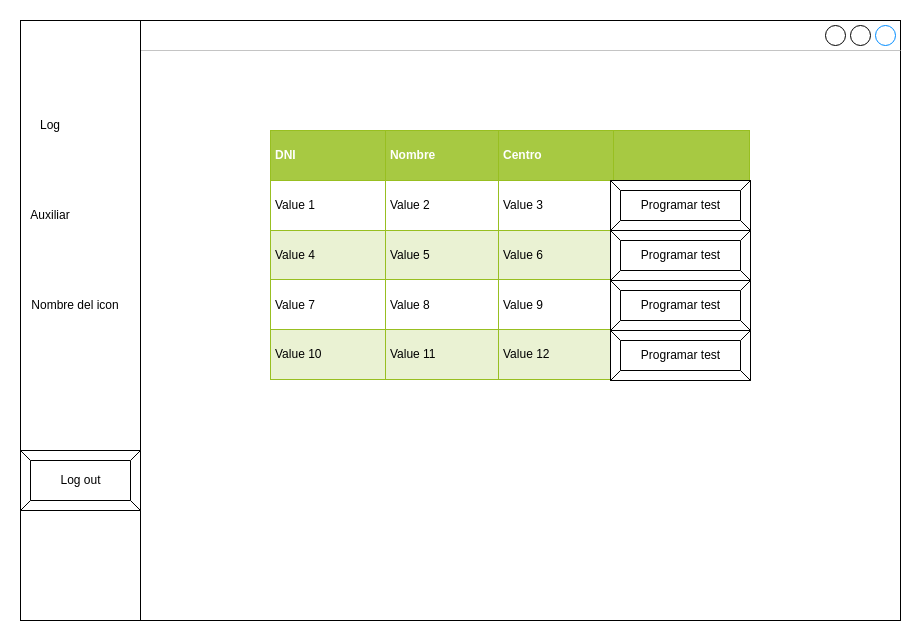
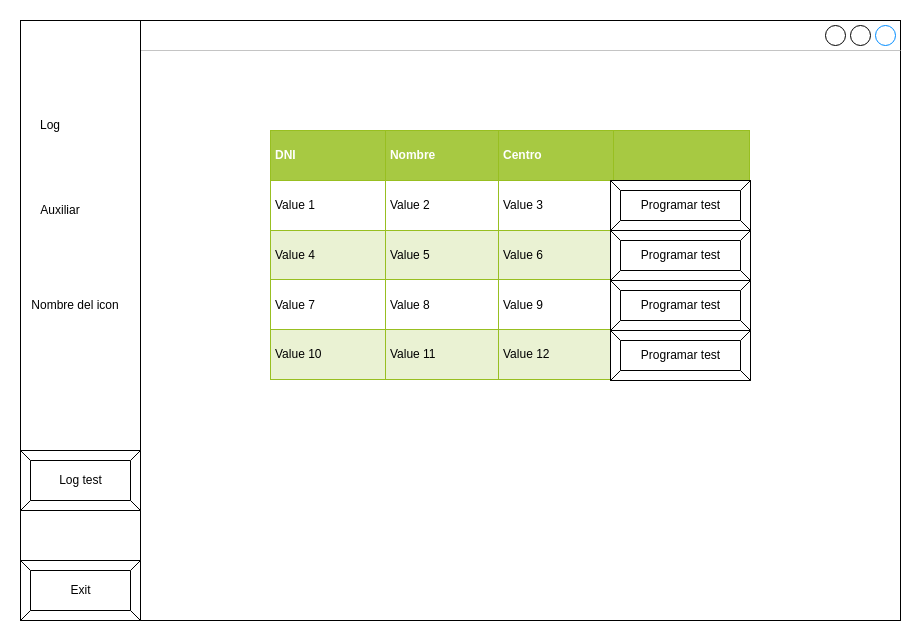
  <mxCell id="0" />
  <mxCell id="1" parent="0" />
  <mxCell id="2" value="&lt;div&gt;&lt;br&gt;&lt;/div&gt;" style="strokeWidth=1;shadow=0;dashed=0;align=center;html=1;shape=mxgraph.mockup.containers.window;align=left;verticalAlign=top;spacingLeft=8;strokeColor2=#008cff;strokeColor3=#c4c4c4;fontColor=#666666;mainText=;fontSize=17;labelBackgroundColor=none;" parent="1" vertex="1"><mxGeometry x="20" y="20" width="880" height="600" as="geometry" /></mxCell>
  <mxCell id="3" value="&lt;table style=&quot;width: 100% ; height: 100% ; border-collapse: collapse&quot; width=&quot;100%&quot; cellpadding=&quot;4&quot; border=&quot;1&quot;&gt;&lt;tbody&gt;&lt;tr style=&quot;background-color: #a7c942 ; color: #ffffff ; border: 1px solid #98bf21&quot;&gt;&lt;th align=&quot;left&quot;&gt;DNI&lt;span style=&quot;white-space: pre&quot;&gt; &lt;/span&gt;&lt;/th&gt;&lt;th align=&quot;left&quot;&gt;Nombre&lt;/th&gt;&lt;th align=&quot;left&quot;&gt;Centro&lt;/th&gt;&lt;td&gt;&amp;nbsp;&amp;nbsp;&amp;nbsp;&amp;nbsp;&amp;nbsp;&amp;nbsp;&amp;nbsp;&amp;nbsp;&amp;nbsp;&amp;nbsp;&amp;nbsp;&amp;nbsp;&amp;nbsp;&amp;nbsp;&amp;nbsp;&amp;nbsp;&amp;nbsp; &lt;br&gt;&lt;/td&gt;&lt;/tr&gt;&lt;tr style=&quot;border: 1px solid #98bf21&quot;&gt;&lt;td&gt;Value 1&lt;/td&gt;&lt;td&gt;Value 2&lt;/td&gt;&lt;td&gt;Value 3&lt;/td&gt;&lt;td&gt;&lt;br&gt;&lt;/td&gt;&lt;/tr&gt;&lt;tr style=&quot;background-color: #eaf2d3 ; border: 1px solid #98bf21&quot;&gt;&lt;td&gt;Value 4&lt;/td&gt;&lt;td&gt;Value 5&lt;/td&gt;&lt;td&gt;Value 6&lt;/td&gt;&lt;td&gt;&lt;br&gt;&lt;/td&gt;&lt;/tr&gt;&lt;tr style=&quot;border: 1px solid #98bf21&quot;&gt;&lt;td&gt;Value 7&lt;/td&gt;&lt;td&gt;Value 8&lt;/td&gt;&lt;td&gt;Value 9&lt;/td&gt;&lt;td&gt;&lt;br&gt;&lt;/td&gt;&lt;/tr&gt;&lt;tr style=&quot;background-color: #eaf2d3 ; border: 1px solid #98bf21&quot;&gt;&lt;td&gt;Value 10&lt;/td&gt;&lt;td&gt;Value 11&lt;/td&gt;&lt;td&gt;Value 12&lt;/td&gt;&lt;td&gt;&lt;br&gt;&lt;/td&gt;&lt;/tr&gt;&lt;/tbody&gt;&lt;/table&gt;" style="text;html=1;overflow=fill;rounded=0;" parent="1" vertex="1"><mxGeometry x="270" y="130" width="480" height="250" as="geometry" /></mxCell>
  <mxCell id="4" value="Programar test" style="labelPosition=center;verticalLabelPosition=middle;align=center;html=1;shape=mxgraph.basic.button;dx=10;" parent="1" vertex="1"><mxGeometry x="610" y="180" width="140" height="50" as="geometry" /></mxCell>
  <mxCell id="5" value="Programar test" style="labelPosition=center;verticalLabelPosition=middle;align=center;html=1;shape=mxgraph.basic.button;dx=10;" parent="1" vertex="1"><mxGeometry x="610" y="230" width="140" height="50" as="geometry" /></mxCell>
  <mxCell id="6" value="Programar test" style="labelPosition=center;verticalLabelPosition=middle;align=center;html=1;shape=mxgraph.basic.button;dx=10;" parent="1" vertex="1"><mxGeometry x="610" y="280" width="140" height="50" as="geometry" /></mxCell>
  <mxCell id="7" value="Programar test" style="labelPosition=center;verticalLabelPosition=middle;align=center;html=1;shape=mxgraph.basic.button;dx=10;" parent="1" vertex="1"><mxGeometry x="610" y="330" width="140" height="50" as="geometry" /></mxCell>
  <mxCell id="8" value="" style="rounded=0;whiteSpace=wrap;html=1;" parent="1" vertex="1"><mxGeometry x="20" y="20" width="120" height="600" as="geometry" /></mxCell>
  <mxCell id="9" value="Log" style="text;html=1;strokeColor=none;fillColor=none;align=center;verticalAlign=middle;whiteSpace=wrap;rounded=0;" parent="1" vertex="1"><mxGeometry x="20" y="110" width="60" height="30" as="geometry" /></mxCell>
- <mxCell id="10" value="Auxiliar" style="text;html=1;strokeColor=none;fillColor=none;align=center;verticalAlign=middle;whiteSpace=wrap;rounded=0;" parent="1" vertex="1"><mxGeometry x="20" y="200" width="60" height="30" as="geometry" /></mxCell>
+ <mxCell id="10" value="Auxiliar" style="text;html=1;strokeColor=none;fillColor=none;align=center;verticalAlign=middle;whiteSpace=wrap;rounded=0;" parent="1" vertex="1"><mxGeometry x="30" y="195" width="60" height="30" as="geometry" /></mxCell>
  <mxCell id="11" value="Nombre del icon" style="text;html=1;strokeColor=none;fillColor=none;align=center;verticalAlign=middle;whiteSpace=wrap;rounded=0;" parent="1" vertex="1"><mxGeometry x="20" y="290" width="110" height="30" as="geometry" /></mxCell>
- <mxCell id="12" value="Log out" style="labelPosition=center;verticalLabelPosition=middle;align=center;html=1;shape=mxgraph.basic.button;dx=10;" parent="1" vertex="1"><mxGeometry x="20" y="450" width="120" height="60" as="geometry" /></mxCell>
+ <mxCell id="12" value="Log test" style="labelPosition=center;verticalLabelPosition=middle;align=center;html=1;shape=mxgraph.basic.button;dx=10;" parent="1" vertex="1"><mxGeometry x="20" y="450" width="120" height="60" as="geometry" /></mxCell>
+ <mxCell id="13" value="Exit" style="labelPosition=center;verticalLabelPosition=middle;align=center;html=1;shape=mxgraph.basic.button;dx=10;" parent="1" vertex="1"><mxGeometry x="20" y="560" width="120" height="60" as="geometry" /></mxCell>
